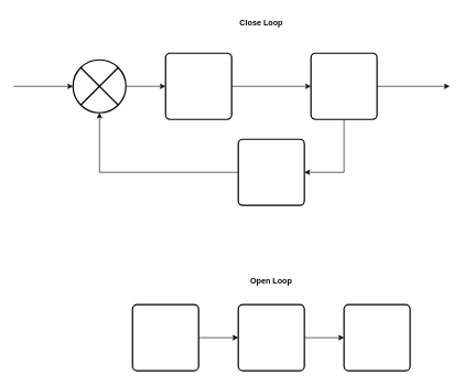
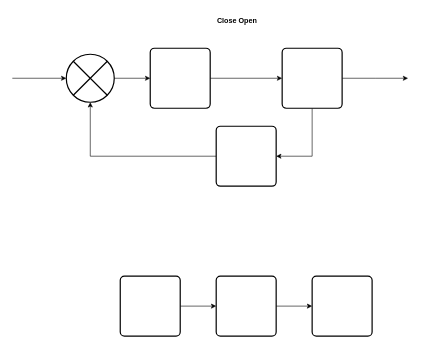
  <mxCell id="0" />
  <mxCell id="1" parent="0" />
  <mxCell id="2" value="" style="edgeStyle=orthogonalEdgeStyle;rounded=0;orthogonalLoop=1;jettySize=auto;html=1;" edge="1" parent="1" source="3" target="5"><mxGeometry relative="1" as="geometry" /></mxCell>
  <mxCell id="3" value="" style="shape=sumEllipse;perimeter=ellipsePerimeter;whiteSpace=wrap;html=1;backgroundOutline=1;strokeWidth=2;" vertex="1" parent="1"><mxGeometry x="110" y="90" width="80" height="80" as="geometry" /></mxCell>
  <mxCell id="4" value="" style="edgeStyle=orthogonalEdgeStyle;rounded=0;orthogonalLoop=1;jettySize=auto;html=1;" edge="1" parent="1" source="5" target="8"><mxGeometry relative="1" as="geometry" /></mxCell>
  <mxCell id="5" value="" style="rounded=1;whiteSpace=wrap;html=1;absoluteArcSize=1;arcSize=14;strokeWidth=2;" vertex="1" parent="1"><mxGeometry x="250" y="80" width="100" height="100" as="geometry" /></mxCell>
  <mxCell id="6" style="edgeStyle=orthogonalEdgeStyle;rounded=0;orthogonalLoop=1;jettySize=auto;html=1;exitX=0.5;exitY=1;exitDx=0;exitDy=0;entryX=1;entryY=0.5;entryDx=0;entryDy=0;" edge="1" parent="1" source="8" target="10"><mxGeometry relative="1" as="geometry" /></mxCell>
  <mxCell id="7" style="edgeStyle=orthogonalEdgeStyle;rounded=0;orthogonalLoop=1;jettySize=auto;html=1;exitX=1;exitY=0.5;exitDx=0;exitDy=0;" edge="1" parent="1" source="8"><mxGeometry relative="1" as="geometry"><mxPoint x="680" y="130" as="targetPoint" /></mxGeometry></mxCell>
  <mxCell id="8" value="" style="rounded=1;whiteSpace=wrap;html=1;absoluteArcSize=1;arcSize=14;strokeWidth=2;" vertex="1" parent="1"><mxGeometry x="470" y="80" width="100" height="100" as="geometry" /></mxCell>
  <mxCell id="9" style="edgeStyle=orthogonalEdgeStyle;rounded=0;orthogonalLoop=1;jettySize=auto;html=1;exitX=0;exitY=0.5;exitDx=0;exitDy=0;entryX=0.5;entryY=1;entryDx=0;entryDy=0;" edge="1" parent="1" source="10" target="3"><mxGeometry relative="1" as="geometry" /></mxCell>
  <mxCell id="10" value="" style="rounded=1;whiteSpace=wrap;html=1;absoluteArcSize=1;arcSize=14;strokeWidth=2;" vertex="1" parent="1"><mxGeometry x="360" y="210" width="100" height="100" as="geometry" /></mxCell>
  <mxCell id="11" value="" style="edgeStyle=orthogonalEdgeStyle;rounded=0;orthogonalLoop=1;jettySize=auto;html=1;" edge="1" parent="1" source="12" target="14"><mxGeometry relative="1" as="geometry" /></mxCell>
  <mxCell id="12" value="" style="rounded=1;whiteSpace=wrap;html=1;absoluteArcSize=1;arcSize=14;strokeWidth=2;" vertex="1" parent="1"><mxGeometry x="200" y="460" width="100" height="100" as="geometry" /></mxCell>
  <mxCell id="13" value="" style="edgeStyle=orthogonalEdgeStyle;rounded=0;orthogonalLoop=1;jettySize=auto;html=1;" edge="1" parent="1" source="14" target="15"><mxGeometry relative="1" as="geometry" /></mxCell>
  <mxCell id="14" value="" style="rounded=1;whiteSpace=wrap;html=1;absoluteArcSize=1;arcSize=14;strokeWidth=2;" vertex="1" parent="1"><mxGeometry x="360" y="460" width="100" height="100" as="geometry" /></mxCell>
  <mxCell id="15" value="" style="rounded=1;whiteSpace=wrap;html=1;absoluteArcSize=1;arcSize=14;strokeWidth=2;" vertex="1" parent="1"><mxGeometry x="520" y="460" width="100" height="100" as="geometry" /></mxCell>
  <mxCell id="16" value="" style="endArrow=classic;html=1;rounded=0;entryX=0;entryY=0.5;entryDx=0;entryDy=0;" edge="1" parent="1" target="3"><mxGeometry width="50" height="50" relative="1" as="geometry"><mxPoint x="20" y="130" as="sourcePoint" /><mxPoint x="20" y="90" as="targetPoint" /></mxGeometry></mxCell>
- <mxCell id="17" value="&lt;b&gt;Close Loop&lt;/b&gt;" style="text;html=1;align=center;verticalAlign=middle;whiteSpace=wrap;rounded=0;" vertex="1" parent="1"><mxGeometry x="350" y="20" width="90" height="30" as="geometry" /></mxCell>
- <mxCell id="18" value="&lt;b&gt;Open Loop&lt;/b&gt;" style="text;html=1;align=center;verticalAlign=middle;whiteSpace=wrap;rounded=0;" vertex="1" parent="1"><mxGeometry x="365" y="410" width="90" height="30" as="geometry" /></mxCell>
+ <mxCell id="17" value="&lt;b&gt;Close Open&lt;/b&gt;" style="text;html=1;align=center;verticalAlign=middle;whiteSpace=wrap;rounded=0;" vertex="1" parent="1"><mxGeometry x="350" y="20" width="90" height="30" as="geometry" /></mxCell>
